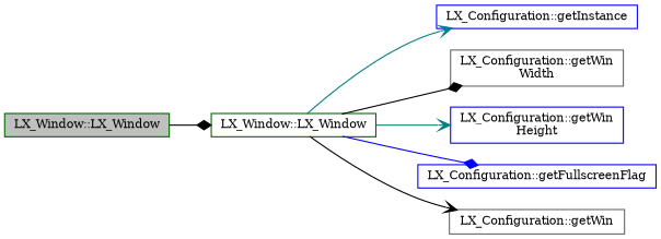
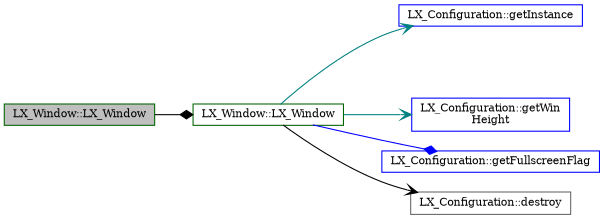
  digraph {
    fontname="DejaVu Serif"
    rankdir=LR
    node [color=blue fillcolor=white fontname="DejaVu Serif" fontsize=10 shape=record style=filled]
    edge [arrowhead=diamond color=black fontname="DejaVu Serif" fontsize=10 labelfontname=Helvetica labelfontsize=10 style=solid]
    n1 [color=darkgreen fillcolor=grey75 fontcolor=black height=0.2 label="LX_Window::LX_Window" width=0.4]
    n2 [color=darkgreen height=0.2 label="LX_Window::LX_Window" width=0.4]
    n3 [height=0.2 label="LX_Configuration::getInstance" width=0.4]
-   n4 [color=gray40 height=0.2 label="LX_Configuration::getWin\lWidth" width=0.4]
    n5 [height=0.2 label="LX_Configuration::getWin\lHeight" width=0.4]
    n6 [height=0.2 label="LX_Configuration::getFullscreenFlag" width=0.4]
-   n7 [color=gray40 height=0.2 label="LX_Configuration::getWin" width=0.4]
+   n7 [color=gray40 height=0.2 label="LX_Configuration::destroy" width=0.4]
    n1 -> n2
    n2 -> n3 [arrowhead=vee color=teal]
-   n2 -> n4
    n2 -> n5 [arrowhead=vee color=teal]
    n2 -> n6 [color=blue]
    n2 -> n7 [arrowhead=vee]
  }
